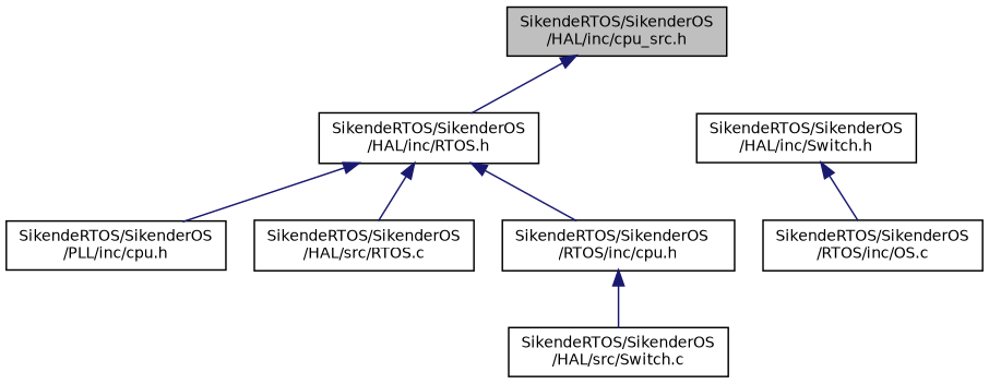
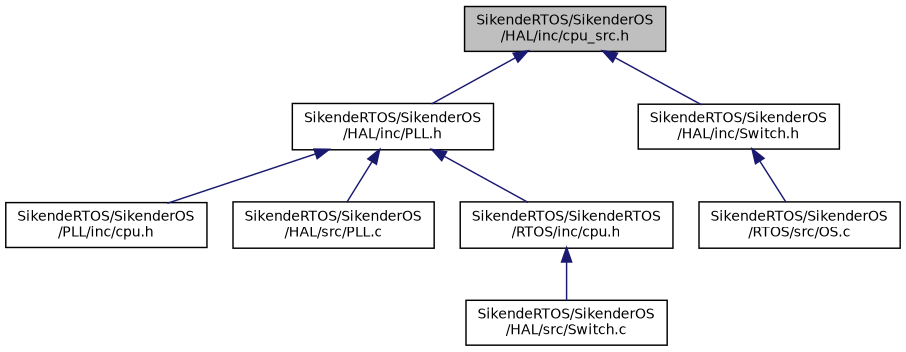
  digraph {
    node [color=black fillcolor=white fontname=Helvetica fontsize=10 shape=record style=filled]
    edge [color=midnightblue dir=back fontname=Helvetica fontsize=10 labelfontname=Helvetica labelfontsize=10 style=solid]
    n1 [fillcolor=grey75 fontcolor=black height=0.2 label="SikendeRTOS/SikenderOS\l/HAL/inc/cpu_src.h" width=0.4]
-   n2 [height=0.2 label="SikendeRTOS/SikenderOS\l/HAL/inc/RTOS.h" width=0.4]
+   n2 [height=0.2 label="SikendeRTOS/SikenderOS\l/HAL/inc/PLL.h" width=0.4]
    n3 [height=0.2 label="SikendeRTOS/SikenderOS\l/HAL/inc/Switch.h" width=0.4]
    n4 [height=0.2 label="SikendeRTOS/SikenderOS\l/PLL/inc/cpu.h" width=0.4]
-   n5 [height=0.2 label="SikendeRTOS/SikenderOS\l/HAL/src/RTOS.c" width=0.4]
-   n6 [height=0.2 label="SikendeRTOS/SikenderOS\l/RTOS/inc/cpu.h" width=0.4]
-   n7 [height=0.2 label="SikendeRTOS/SikenderOS\l/RTOS/inc/OS.c" width=0.4]
+   n5 [height=0.2 label="SikendeRTOS/SikenderOS\l/HAL/src/PLL.c" width=0.4]
+   n6 [height=0.2 label="SikendeRTOS/SikendeRTOS\l/RTOS/inc/cpu.h" width=0.4]
+   n7 [height=0.2 label="SikendeRTOS/SikenderOS\l/RTOS/src/OS.c" width=0.4]
    n8 [height=0.2 label="SikendeRTOS/SikenderOS\l/HAL/src/Switch.c" width=0.4]
    n1 -> n2
+   n1 -> n3
    n2 -> n4
    n2 -> n5
    n2 -> n6
    n3 -> n7
    n6 -> n8
  }
